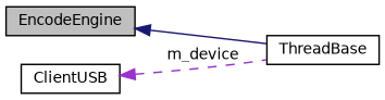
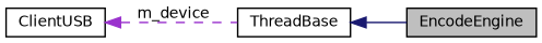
  digraph {
    rankdir=LR
    node [color=black fillcolor=white fontname=Helvetica fontsize=10 shape=record style=filled]
    edge [dir=back fontname=Helvetica fontsize=10 labelfontname=Helvetica labelfontsize=10]
    n1 [fillcolor=grey75 fontcolor=black height=0.2 label=EncodeEngine width=0.4]
    n2 [height=0.2 label=ThreadBase width=0.4]
    n3 [height=0.2 label=ClientUSB width=0.4]
-   n1 -> n2 [color=midnightblue style=solid]
+   n2 -> n1 [color=midnightblue style=solid]
    n3 -> n2 [color=darkorchid3 label=" m_device" style=dashed]
  }
